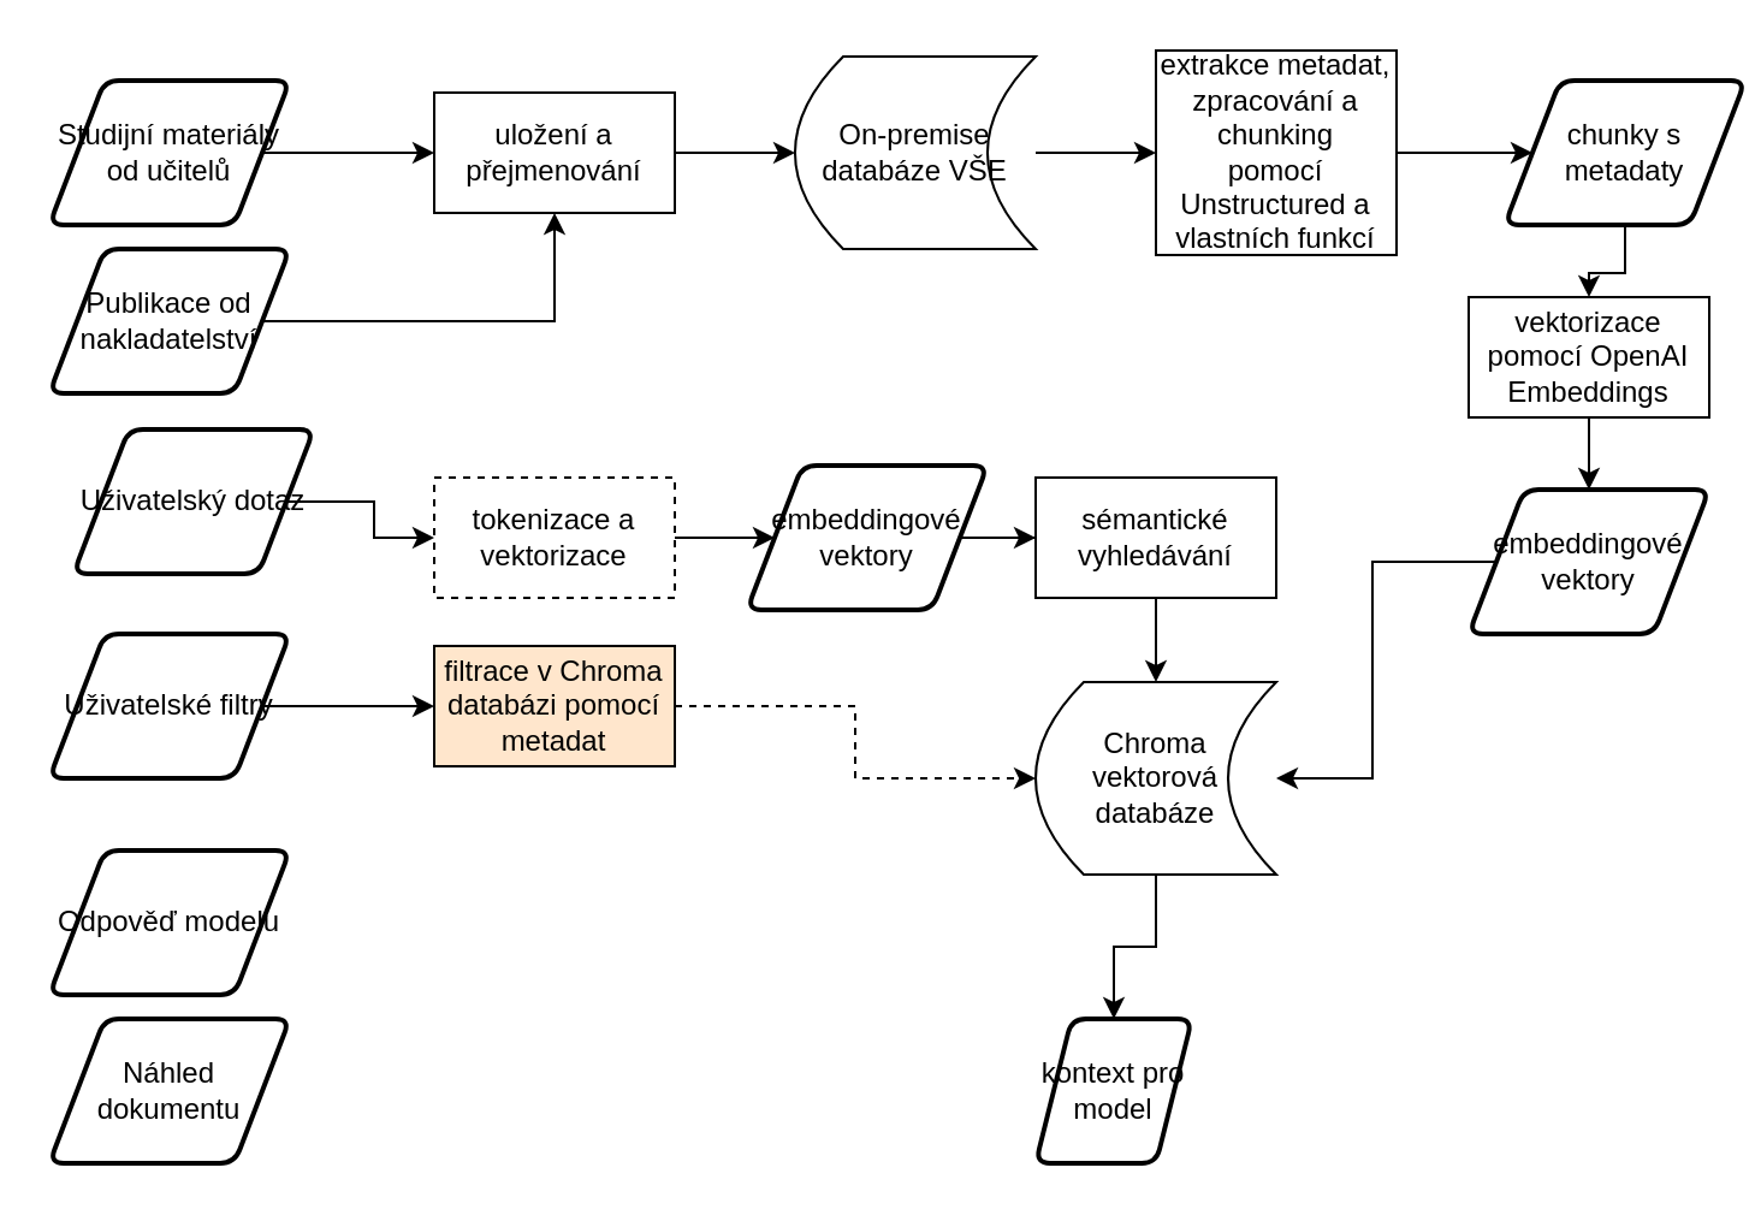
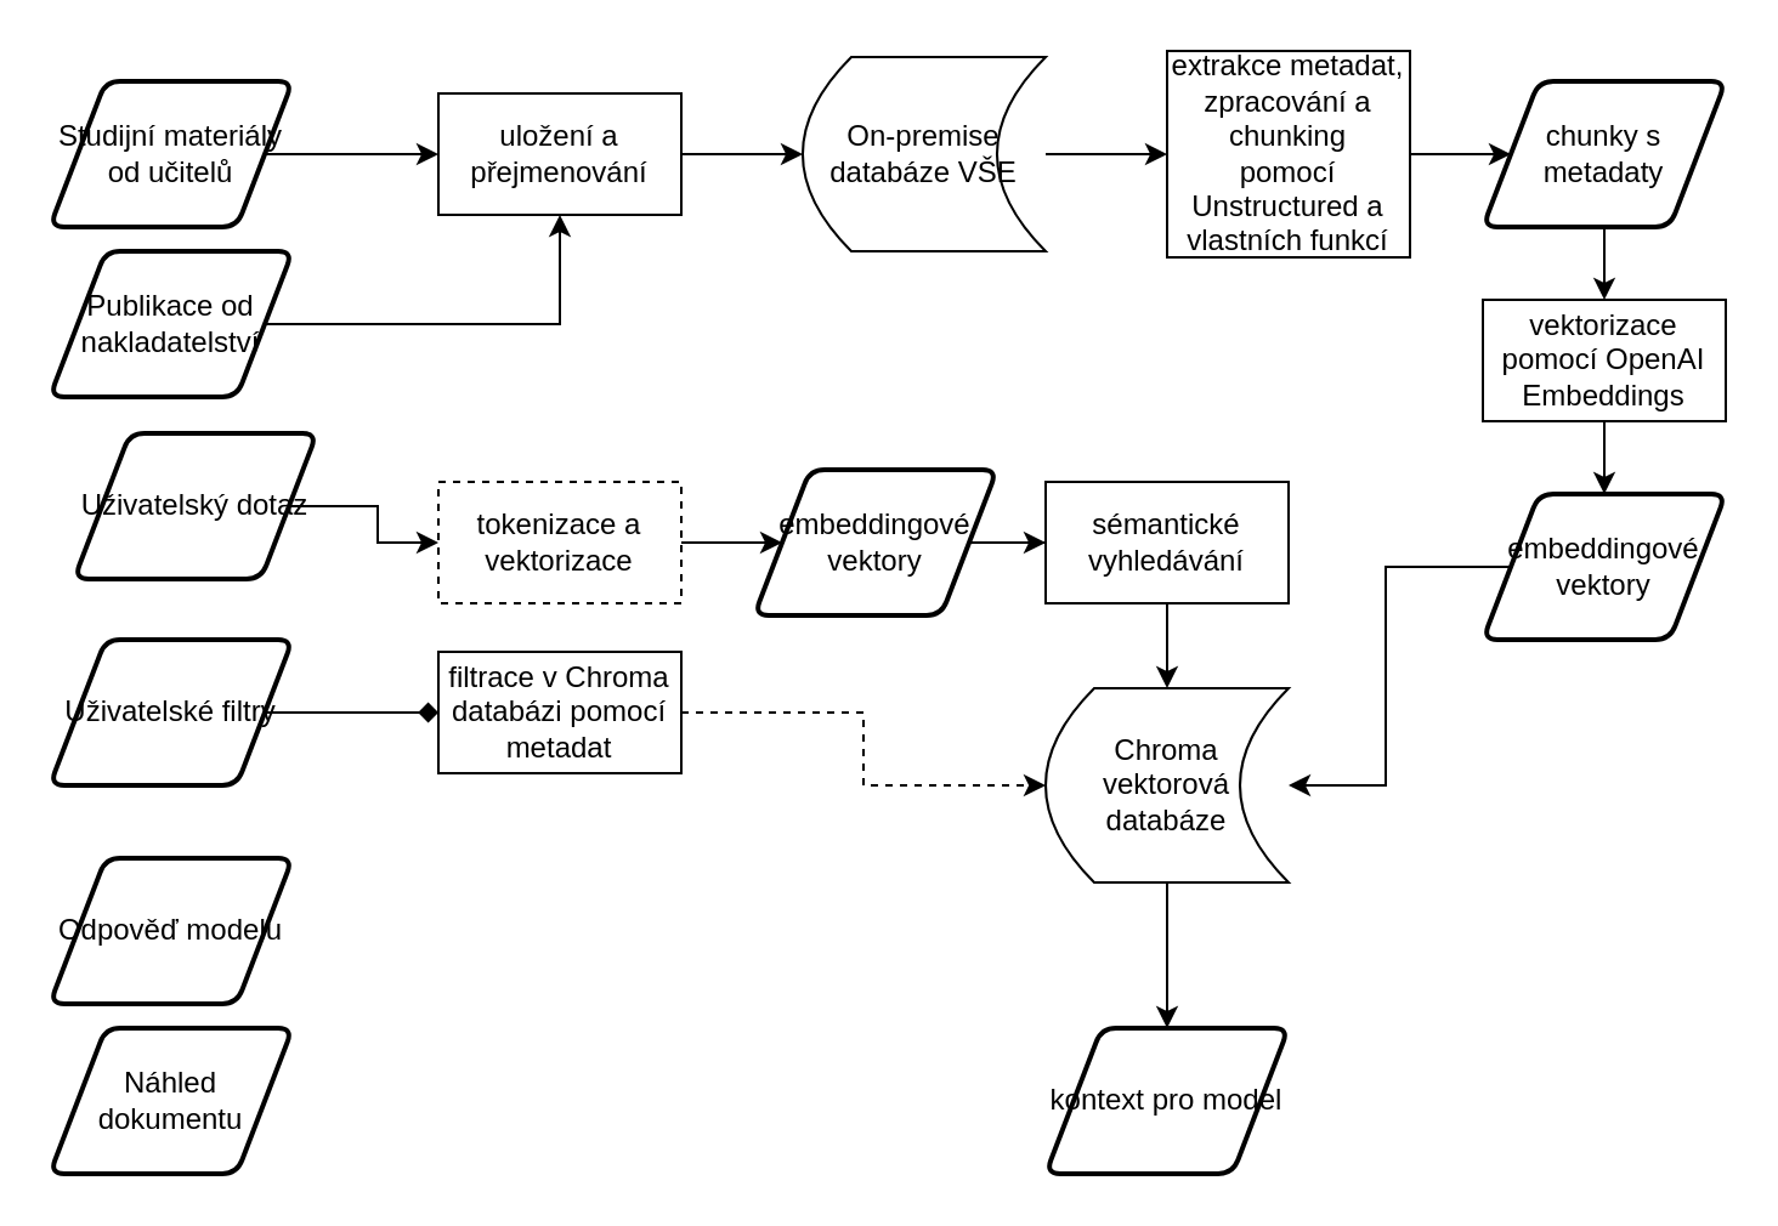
  <mxCell id="0" />
  <mxCell id="1" parent="0" />
  <mxCell id="2" style="edgeStyle=orthogonalEdgeStyle;rounded=0;orthogonalLoop=1;jettySize=auto;html=1;entryX=0;entryY=0.5;entryDx=0;entryDy=0;" edge="1" parent="1" source="3" target="9"><mxGeometry relative="1" as="geometry" /></mxCell>
  <mxCell id="3" value="Studijní materiály od učitelů" style="shape=parallelogram;html=1;strokeWidth=2;perimeter=parallelogramPerimeter;whiteSpace=wrap;rounded=1;arcSize=12;size=0.23;" vertex="1" parent="1"><mxGeometry x="20" y="33" width="100" height="60" as="geometry" /></mxCell>
  <mxCell id="4" style="edgeStyle=orthogonalEdgeStyle;rounded=0;orthogonalLoop=1;jettySize=auto;html=1;entryX=0.5;entryY=1;entryDx=0;entryDy=0;" edge="1" parent="1" source="5" target="9"><mxGeometry relative="1" as="geometry" /></mxCell>
  <mxCell id="5" value="Publikace od nakladatelství" style="shape=parallelogram;html=1;strokeWidth=2;perimeter=parallelogramPerimeter;whiteSpace=wrap;rounded=1;arcSize=12;size=0.23;" vertex="1" parent="1"><mxGeometry x="20" y="103" width="100" height="60" as="geometry" /></mxCell>
  <mxCell id="6" style="edgeStyle=orthogonalEdgeStyle;rounded=0;orthogonalLoop=1;jettySize=auto;html=1;" edge="1" parent="1" source="7" target="11"><mxGeometry relative="1" as="geometry" /></mxCell>
  <mxCell id="7" value="On-premise databáze VŠE" style="shape=dataStorage;whiteSpace=wrap;html=1;fixedSize=1;" vertex="1" parent="1"><mxGeometry x="330" y="23" width="100" height="80" as="geometry" /></mxCell>
  <mxCell id="8" style="edgeStyle=orthogonalEdgeStyle;rounded=0;orthogonalLoop=1;jettySize=auto;html=1;" edge="1" parent="1" source="9" target="7"><mxGeometry relative="1" as="geometry" /></mxCell>
  <mxCell id="9" value="uložení a přejmenování" style="html=1;dashed=0;whiteSpace=wrap;" vertex="1" parent="1"><mxGeometry x="180" y="38" width="100" height="50" as="geometry" /></mxCell>
  <mxCell id="10" style="edgeStyle=orthogonalEdgeStyle;rounded=0;orthogonalLoop=1;jettySize=auto;html=1;entryX=0;entryY=0.5;entryDx=0;entryDy=0;" edge="1" parent="1" source="11" target="30"><mxGeometry relative="1" as="geometry" /></mxCell>
  <mxCell id="11" value="extrakce metadat, zpracování a chunking&lt;div&gt;pomocí Unstructured a vlastních funkcí&lt;/div&gt;" style="html=1;dashed=0;whiteSpace=wrap;" vertex="1" parent="1"><mxGeometry x="480" y="20.5" width="100" height="85" as="geometry" /></mxCell>
  <mxCell id="12" style="edgeStyle=orthogonalEdgeStyle;rounded=0;orthogonalLoop=1;jettySize=auto;html=1;" edge="1" parent="1" source="13" target="28"><mxGeometry relative="1" as="geometry" /></mxCell>
  <mxCell id="13" value="Chroma vektorová databáze" style="shape=dataStorage;whiteSpace=wrap;html=1;fixedSize=1;" vertex="1" parent="1"><mxGeometry x="430" y="283" width="100" height="80" as="geometry" /></mxCell>
  <mxCell id="14" style="edgeStyle=orthogonalEdgeStyle;rounded=0;orthogonalLoop=1;jettySize=auto;html=1;" edge="1" parent="1" source="15" target="32"><mxGeometry relative="1" as="geometry" /></mxCell>
  <mxCell id="15" value="vektorizace pomocí OpenAI Embeddings" style="html=1;dashed=0;whiteSpace=wrap;" vertex="1" parent="1"><mxGeometry x="610" y="123" width="100" height="50" as="geometry" /></mxCell>
  <mxCell id="16" style="edgeStyle=orthogonalEdgeStyle;rounded=0;orthogonalLoop=1;jettySize=auto;html=1;" edge="1" parent="1" source="17" target="21"><mxGeometry relative="1" as="geometry" /></mxCell>
  <mxCell id="17" value="Uživatelský dotaz" style="shape=parallelogram;html=1;strokeWidth=2;perimeter=parallelogramPerimeter;whiteSpace=wrap;rounded=1;arcSize=12;size=0.23;" vertex="1" parent="1"><mxGeometry x="30" y="178" width="100" height="60" as="geometry" /></mxCell>
- <mxCell id="18" style="edgeStyle=orthogonalEdgeStyle;rounded=0;orthogonalLoop=1;jettySize=auto;html=1;" edge="1" parent="1" source="19" target="23"><mxGeometry relative="1" as="geometry" /></mxCell>
+ <mxCell id="18" style="edgeStyle=orthogonalEdgeStyle;rounded=0;orthogonalLoop=1;jettySize=auto;html=1;endArrow=diamond;" edge="1" parent="1" source="19" target="23"><mxGeometry relative="1" as="geometry" /></mxCell>
  <mxCell id="19" value="Uživatelské filtry" style="shape=parallelogram;html=1;strokeWidth=2;perimeter=parallelogramPerimeter;whiteSpace=wrap;rounded=1;arcSize=12;size=0.23;" vertex="1" parent="1"><mxGeometry x="20" y="263" width="100" height="60" as="geometry" /></mxCell>
  <mxCell id="20" style="edgeStyle=orthogonalEdgeStyle;rounded=0;orthogonalLoop=1;jettySize=auto;html=1;entryX=0;entryY=0.5;entryDx=0;entryDy=0;" edge="1" parent="1" source="21" target="34"><mxGeometry relative="1" as="geometry" /></mxCell>
  <mxCell id="21" value="tokenizace a vektorizace" style="html=1;dashed=1;whiteSpace=wrap;" vertex="1" parent="1"><mxGeometry x="180" y="198" width="100" height="50" as="geometry" /></mxCell>
  <mxCell id="22" style="edgeStyle=orthogonalEdgeStyle;rounded=0;orthogonalLoop=1;jettySize=auto;html=1;entryX=0;entryY=0.5;entryDx=0;entryDy=0;dashed=1;" edge="1" parent="1" source="23" target="13"><mxGeometry relative="1" as="geometry" /></mxCell>
- <mxCell id="23" value="filtrace v Chroma databázi pomocí metadat" style="html=1;dashed=0;whiteSpace=wrap;fillColor=#ffe6cc;" vertex="1" parent="1"><mxGeometry x="180" y="268" width="100" height="50" as="geometry" /></mxCell>
+ <mxCell id="23" value="filtrace v Chroma databázi pomocí metadat" style="html=1;dashed=0;whiteSpace=wrap;" vertex="1" parent="1"><mxGeometry x="180" y="268" width="100" height="50" as="geometry" /></mxCell>
  <mxCell id="24" style="edgeStyle=orthogonalEdgeStyle;rounded=0;orthogonalLoop=1;jettySize=auto;html=1;" edge="1" parent="1" source="25" target="13"><mxGeometry relative="1" as="geometry" /></mxCell>
  <mxCell id="25" value="sémantické vyhledávání" style="html=1;dashed=0;whiteSpace=wrap;" vertex="1" parent="1"><mxGeometry x="430" y="198" width="100" height="50" as="geometry" /></mxCell>
  <mxCell id="26" value="Odpověď modelu" style="shape=parallelogram;html=1;strokeWidth=2;perimeter=parallelogramPerimeter;whiteSpace=wrap;rounded=1;arcSize=12;size=0.23;" vertex="1" parent="1"><mxGeometry x="20" y="353" width="100" height="60" as="geometry" /></mxCell>
  <mxCell id="27" value="Náhled dokumentu" style="shape=parallelogram;html=1;strokeWidth=2;perimeter=parallelogramPerimeter;whiteSpace=wrap;rounded=1;arcSize=12;size=0.23;" vertex="1" parent="1"><mxGeometry x="20" y="423" width="100" height="60" as="geometry" /></mxCell>
- <mxCell id="28" value="kontext pro model" style="shape=parallelogram;html=1;strokeWidth=2;perimeter=parallelogramPerimeter;whiteSpace=wrap;rounded=1;arcSize=12;size=0.23;" vertex="1" parent="1"><mxGeometry x="430" y="423" width="65" height="60" as="geometry" /></mxCell>
+ <mxCell id="28" value="kontext pro model" style="shape=parallelogram;html=1;strokeWidth=2;perimeter=parallelogramPerimeter;whiteSpace=wrap;rounded=1;arcSize=12;size=0.23;" vertex="1" parent="1"><mxGeometry x="430" y="423" width="100" height="60" as="geometry" /></mxCell>
  <mxCell id="29" style="edgeStyle=orthogonalEdgeStyle;rounded=0;orthogonalLoop=1;jettySize=auto;html=1;" edge="1" parent="1" source="30" target="15"><mxGeometry relative="1" as="geometry" /></mxCell>
- <mxCell id="30" value="chunky s metadaty" style="shape=parallelogram;html=1;strokeWidth=2;perimeter=parallelogramPerimeter;whiteSpace=wrap;rounded=1;arcSize=12;size=0.23;" vertex="1" parent="1"><mxGeometry x="625" y="33" width="100" height="60" as="geometry" /></mxCell>
+ <mxCell id="30" value="chunky s metadaty" style="shape=parallelogram;html=1;strokeWidth=2;perimeter=parallelogramPerimeter;whiteSpace=wrap;rounded=1;arcSize=12;size=0.23;" vertex="1" parent="1"><mxGeometry x="610" y="33" width="100" height="60" as="geometry" /></mxCell>
  <mxCell id="31" style="edgeStyle=orthogonalEdgeStyle;rounded=0;orthogonalLoop=1;jettySize=auto;html=1;entryX=1;entryY=0.5;entryDx=0;entryDy=0;" edge="1" parent="1" source="32" target="13"><mxGeometry relative="1" as="geometry" /></mxCell>
  <mxCell id="32" value="embeddingové vektory" style="shape=parallelogram;html=1;strokeWidth=2;perimeter=parallelogramPerimeter;whiteSpace=wrap;rounded=1;arcSize=12;size=0.23;" vertex="1" parent="1"><mxGeometry x="610" y="203" width="100" height="60" as="geometry" /></mxCell>
  <mxCell id="33" style="edgeStyle=orthogonalEdgeStyle;rounded=0;orthogonalLoop=1;jettySize=auto;html=1;" edge="1" parent="1" source="34" target="25"><mxGeometry relative="1" as="geometry" /></mxCell>
  <mxCell id="34" value="embeddingové vektory" style="shape=parallelogram;html=1;strokeWidth=2;perimeter=parallelogramPerimeter;whiteSpace=wrap;rounded=1;arcSize=12;size=0.23;" vertex="1" parent="1"><mxGeometry x="310" y="193" width="100" height="60" as="geometry" /></mxCell>
